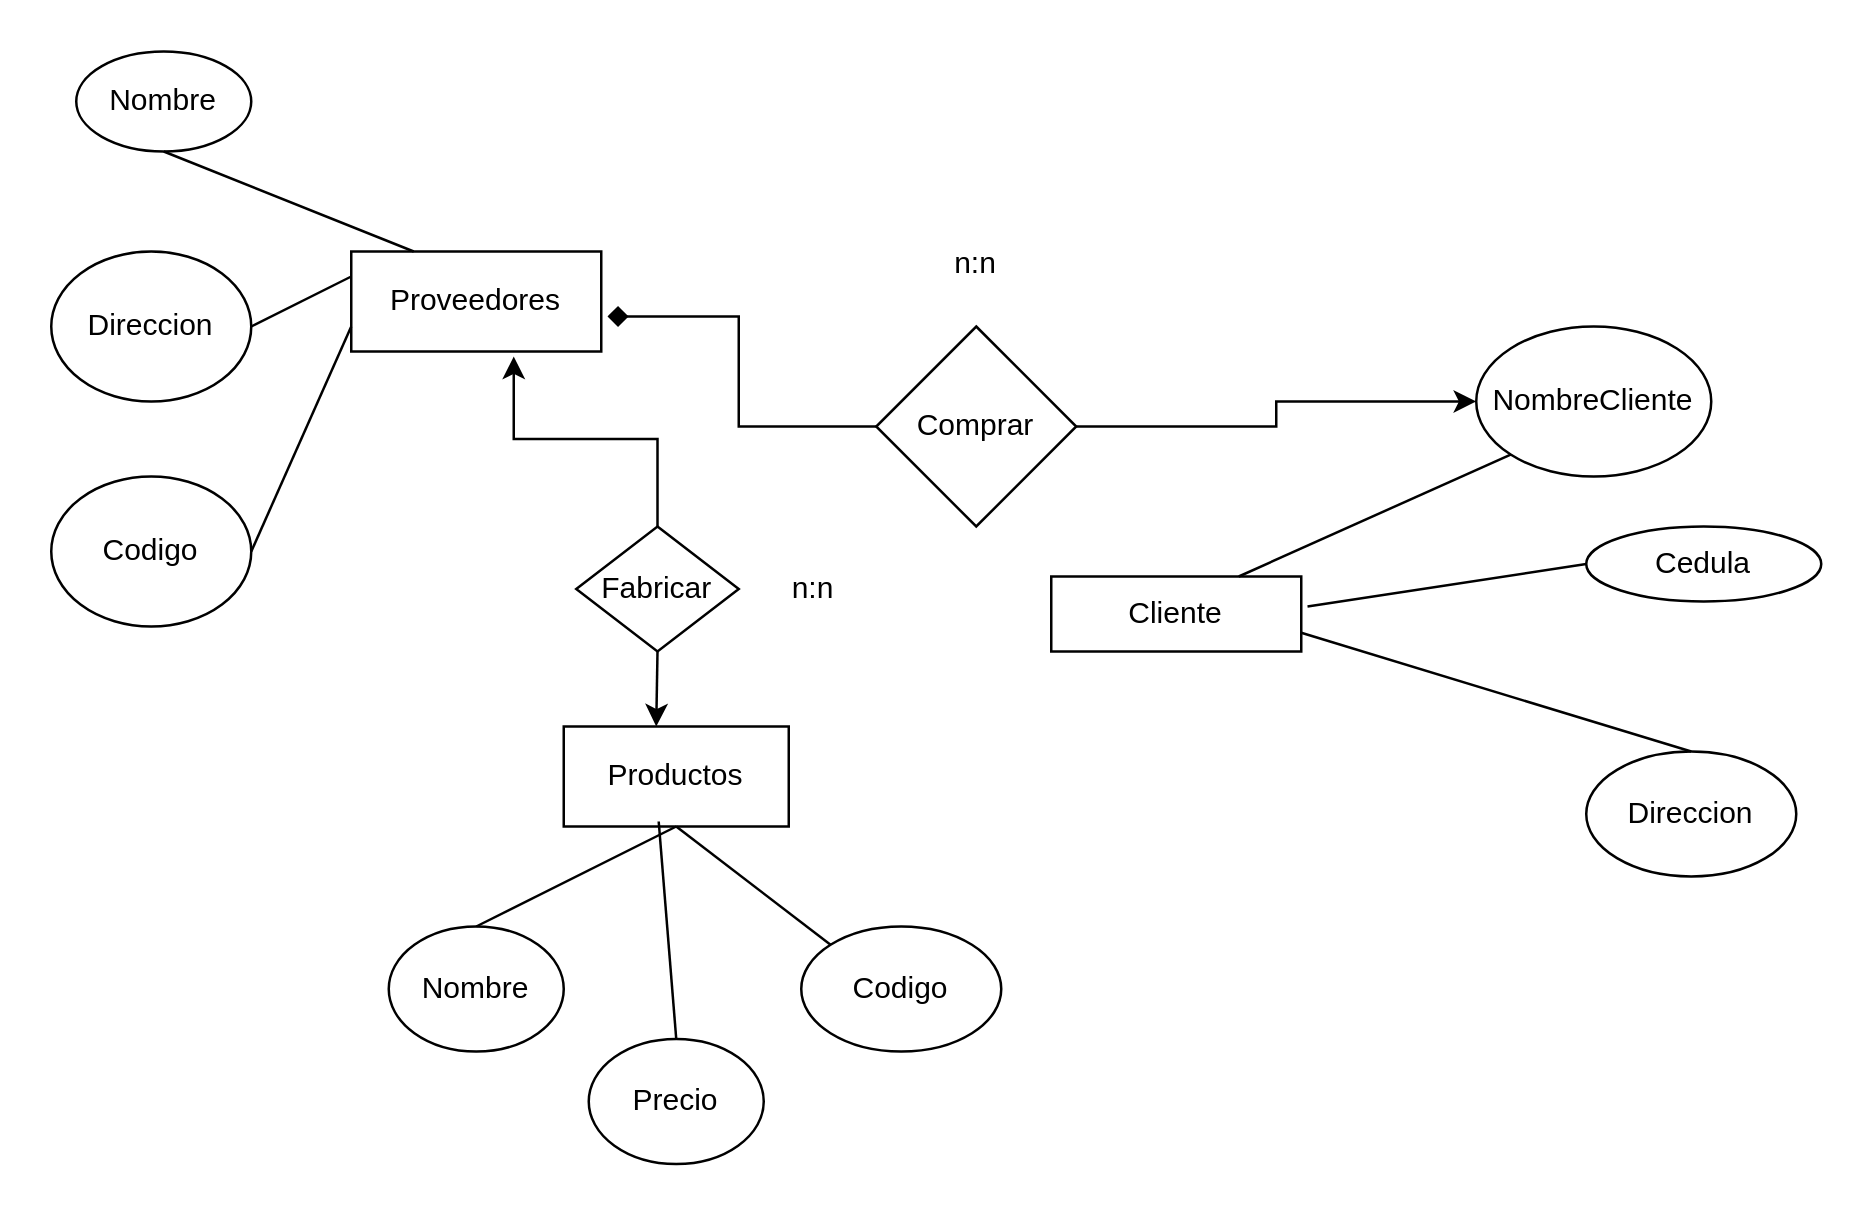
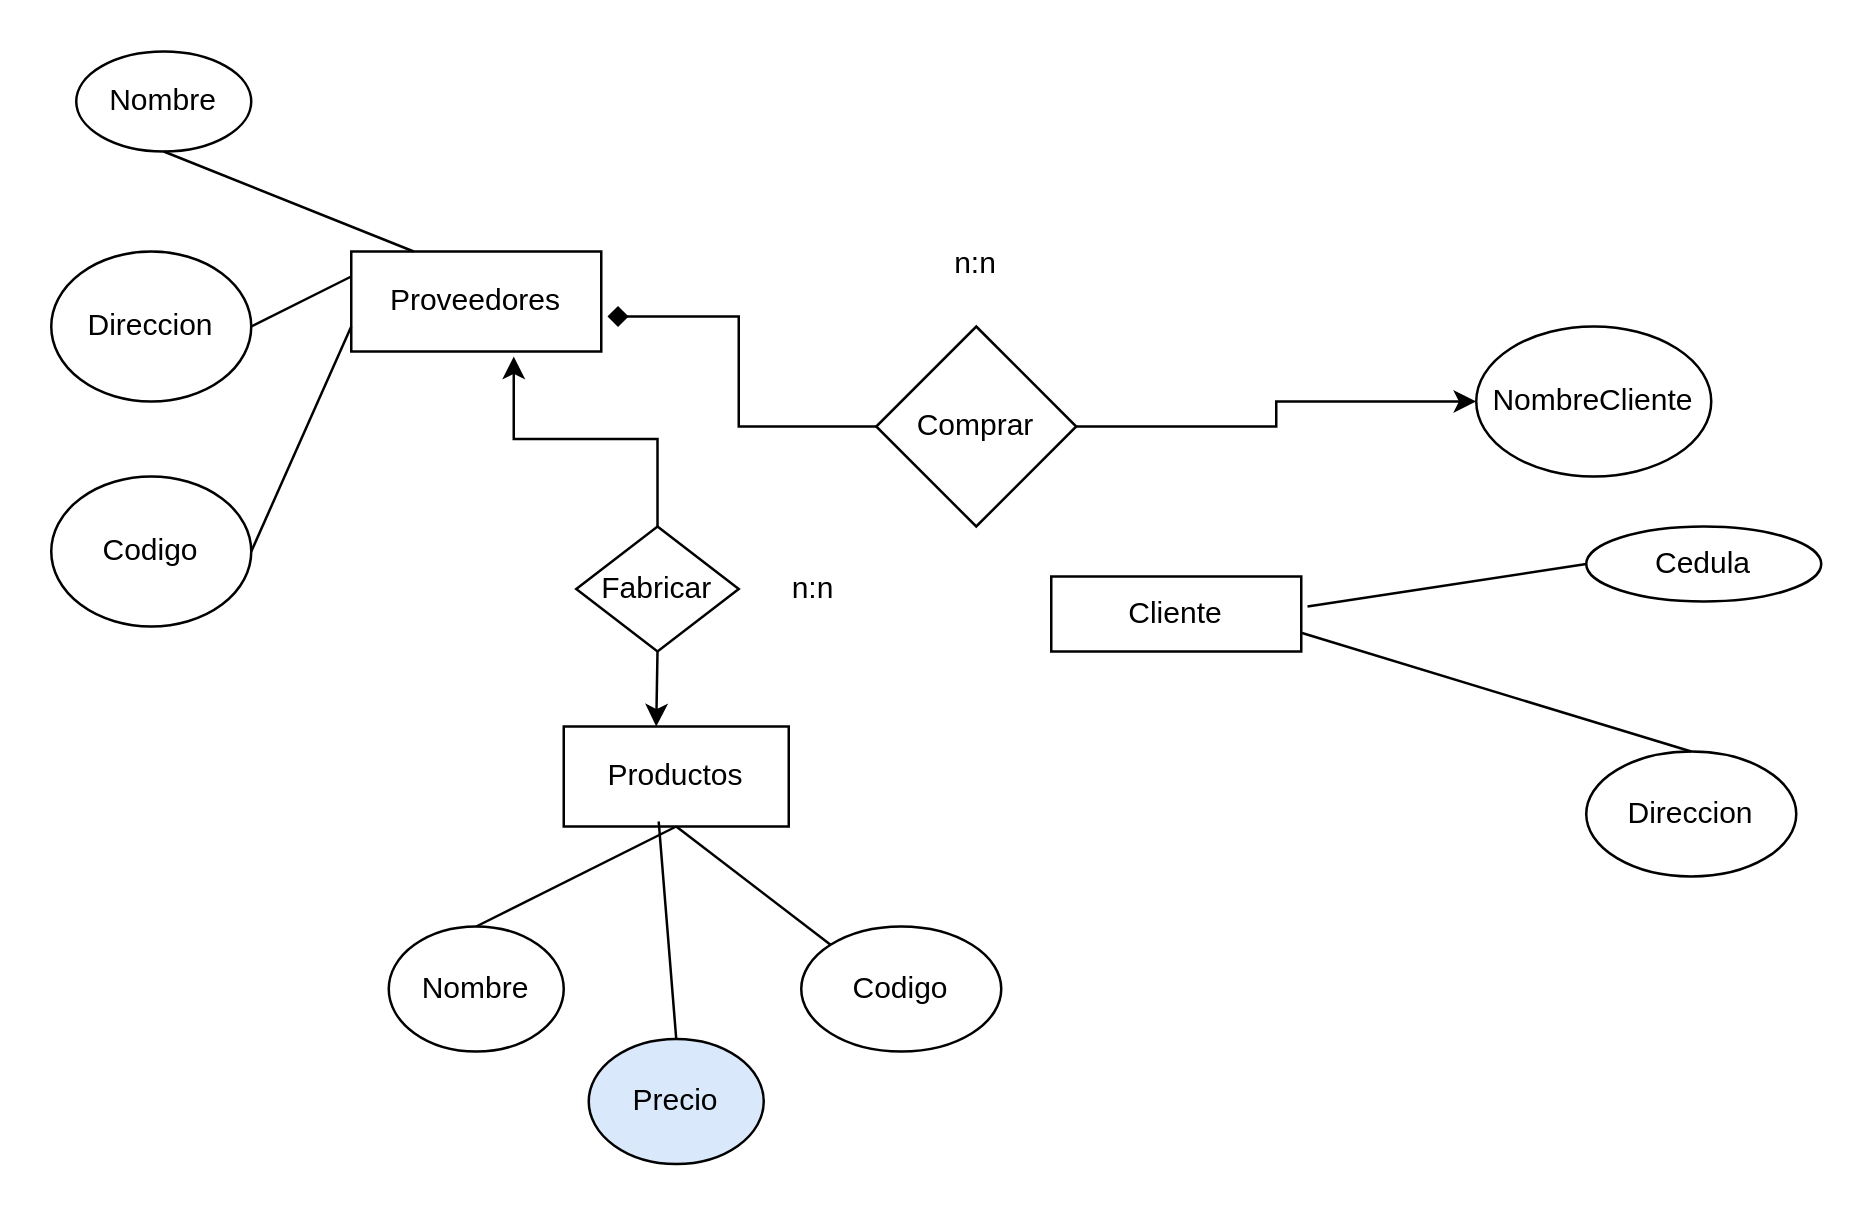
  <mxCell id="0" />
  <mxCell id="1" parent="0" />
  <mxCell id="2" value="Proveedores" style="rounded=0;whiteSpace=wrap;html=1;" vertex="1" parent="1"><mxGeometry x="140" y="100" width="100" height="40" as="geometry" /></mxCell>
  <mxCell id="3" value="Cliente" style="rounded=0;whiteSpace=wrap;html=1;" vertex="1" parent="1"><mxGeometry x="420" y="230" width="100" height="30" as="geometry" /></mxCell>
  <mxCell id="4" style="edgeStyle=orthogonalEdgeStyle;rounded=0;orthogonalLoop=1;jettySize=auto;html=1;exitX=1;exitY=0.5;exitDx=0;exitDy=0;" edge="1" parent="1" source="5" target="16"><mxGeometry relative="1" as="geometry" /></mxCell>
  <mxCell id="5" value="Comprar" style="rhombus;whiteSpace=wrap;html=1;" vertex="1" parent="1"><mxGeometry x="350" y="130" width="80" height="80" as="geometry" /></mxCell>
  <mxCell id="6" style="edgeStyle=orthogonalEdgeStyle;rounded=0;orthogonalLoop=1;jettySize=auto;html=1;exitX=0;exitY=0.5;exitDx=0;exitDy=0;entryX=1.025;entryY=0.65;entryDx=0;entryDy=0;entryPerimeter=0;endArrow=diamond;" edge="1" parent="1" source="5" target="2"><mxGeometry relative="1" as="geometry" /></mxCell>
  <mxCell id="7" value="Direccion" style="ellipse;whiteSpace=wrap;html=1;" vertex="1" parent="1"><mxGeometry x="20" y="100" width="80" height="60" as="geometry" /></mxCell>
  <mxCell id="8" value="Nombre" style="ellipse;whiteSpace=wrap;html=1;" vertex="1" parent="1"><mxGeometry x="30" y="20" width="70" height="40" as="geometry" /></mxCell>
  <mxCell id="9" value="Codigo" style="ellipse;whiteSpace=wrap;html=1;" vertex="1" parent="1"><mxGeometry x="20" y="190" width="80" height="60" as="geometry" /></mxCell>
  <mxCell id="10" value="" style="endArrow=none;html=1;rounded=0;exitX=1;exitY=0.5;exitDx=0;exitDy=0;entryX=0;entryY=0.75;entryDx=0;entryDy=0;" edge="1" parent="1" source="9" target="2"><mxGeometry width="50" height="50" relative="1" as="geometry"><mxPoint x="80" y="205" as="sourcePoint" /><mxPoint x="140" y="135" as="targetPoint" /></mxGeometry></mxCell>
  <mxCell id="11" value="" style="endArrow=none;html=1;rounded=0;exitX=0.25;exitY=0;exitDx=0;exitDy=0;entryX=0.5;entryY=1;entryDx=0;entryDy=0;" edge="1" parent="1" source="2" target="8"><mxGeometry width="50" height="50" relative="1" as="geometry"><mxPoint x="105" y="110" as="sourcePoint" /><mxPoint x="155" y="60" as="targetPoint" /></mxGeometry></mxCell>
  <mxCell id="12" value="" style="endArrow=none;html=1;rounded=0;entryX=0;entryY=0.25;entryDx=0;entryDy=0;exitX=1;exitY=0.5;exitDx=0;exitDy=0;" edge="1" parent="1" source="7" target="2"><mxGeometry width="50" height="50" relative="1" as="geometry"><mxPoint x="90" y="160" as="sourcePoint" /><mxPoint x="140" y="110" as="targetPoint" /></mxGeometry></mxCell>
  <mxCell id="13" value="Productos" style="rounded=0;whiteSpace=wrap;html=1;" vertex="1" parent="1"><mxGeometry x="225" y="290" width="90" height="40" as="geometry" /></mxCell>
- <mxCell id="14" value="Precio" style="ellipse;whiteSpace=wrap;html=1;" vertex="1" parent="1"><mxGeometry x="235" y="415" width="70" height="50" as="geometry" /></mxCell>
+ <mxCell id="14" value="Precio" style="ellipse;whiteSpace=wrap;html=1;fillColor=#dae8fc;" vertex="1" parent="1"><mxGeometry x="235" y="415" width="70" height="50" as="geometry" /></mxCell>
  <mxCell id="15" value="Nombre" style="ellipse;whiteSpace=wrap;html=1;" vertex="1" parent="1"><mxGeometry x="155" y="370" width="70" height="50" as="geometry" /></mxCell>
  <mxCell id="16" value="NombreCliente" style="ellipse;whiteSpace=wrap;html=1;" vertex="1" parent="1"><mxGeometry x="590" y="130" width="94" height="60" as="geometry" /></mxCell>
  <mxCell id="17" value="Cedula" style="ellipse;whiteSpace=wrap;html=1;" vertex="1" parent="1"><mxGeometry x="634" y="210" width="94" height="30" as="geometry" /></mxCell>
  <mxCell id="18" value="Direccion" style="ellipse;whiteSpace=wrap;html=1;" vertex="1" parent="1"><mxGeometry x="634" y="300" width="84" height="50" as="geometry" /></mxCell>
  <mxCell id="19" value="" style="endArrow=none;html=1;rounded=0;entryX=1;entryY=0.75;entryDx=0;entryDy=0;exitX=0.5;exitY=0;exitDx=0;exitDy=0;" edge="1" parent="1" source="18" target="3"><mxGeometry width="50" height="50" relative="1" as="geometry"><mxPoint x="495" y="340" as="sourcePoint" /><mxPoint x="545" y="290" as="targetPoint" /></mxGeometry></mxCell>
  <mxCell id="20" value="" style="endArrow=none;html=1;rounded=0;entryX=0;entryY=0.5;entryDx=0;entryDy=0;exitX=1.025;exitY=0.4;exitDx=0;exitDy=0;exitPerimeter=0;" edge="1" parent="1" source="3" target="17"><mxGeometry width="50" height="50" relative="1" as="geometry"><mxPoint x="500" y="220" as="sourcePoint" /><mxPoint x="550" y="170" as="targetPoint" /></mxGeometry></mxCell>
- <mxCell id="21" value="" style="endArrow=none;html=1;rounded=0;entryX=0;entryY=1;entryDx=0;entryDy=0;exitX=0.75;exitY=0;exitDx=0;exitDy=0;" edge="1" parent="1" source="3" target="16"><mxGeometry width="50" height="50" relative="1" as="geometry"><mxPoint x="495" y="160" as="sourcePoint" /><mxPoint x="545" y="110" as="targetPoint" /></mxGeometry></mxCell>
  <mxCell id="22" value="Codigo" style="ellipse;whiteSpace=wrap;html=1;" vertex="1" parent="1"><mxGeometry x="320" y="370" width="80" height="50" as="geometry" /></mxCell>
  <mxCell id="23" value="" style="endArrow=none;html=1;rounded=0;entryX=0.5;entryY=1;entryDx=0;entryDy=0;exitX=0;exitY=0;exitDx=0;exitDy=0;" edge="1" parent="1" source="22" target="13"><mxGeometry width="50" height="50" relative="1" as="geometry"><mxPoint x="320" y="365" as="sourcePoint" /><mxPoint x="270" y="330" as="targetPoint" /></mxGeometry></mxCell>
  <mxCell id="24" value="" style="endArrow=none;html=1;rounded=0;entryX=0.422;entryY=0.95;entryDx=0;entryDy=0;entryPerimeter=0;exitX=0.5;exitY=0;exitDx=0;exitDy=0;" edge="1" parent="1" source="14" target="13"><mxGeometry width="50" height="50" relative="1" as="geometry"><mxPoint x="210" y="380" as="sourcePoint" /><mxPoint x="260" y="330" as="targetPoint" /></mxGeometry></mxCell>
  <mxCell id="25" value="" style="endArrow=none;html=1;rounded=0;entryX=0.5;entryY=1;entryDx=0;entryDy=0;exitX=0.5;exitY=0;exitDx=0;exitDy=0;" edge="1" parent="1" source="15" target="13"><mxGeometry width="50" height="50" relative="1" as="geometry"><mxPoint x="210" y="395" as="sourcePoint" /><mxPoint x="260" y="345" as="targetPoint" /></mxGeometry></mxCell>
  <mxCell id="26" value="Fabricar" style="rhombus;whiteSpace=wrap;html=1;" vertex="1" parent="1"><mxGeometry x="230" y="210" width="65" height="50" as="geometry" /></mxCell>
  <mxCell id="27" style="edgeStyle=orthogonalEdgeStyle;rounded=0;orthogonalLoop=1;jettySize=auto;html=1;exitX=0.5;exitY=0;exitDx=0;exitDy=0;entryX=0.65;entryY=1.05;entryDx=0;entryDy=0;entryPerimeter=0;" edge="1" parent="1" source="26" target="2"><mxGeometry relative="1" as="geometry" /></mxCell>
  <mxCell id="28" style="edgeStyle=orthogonalEdgeStyle;rounded=0;orthogonalLoop=1;jettySize=auto;html=1;exitX=0.5;exitY=1;exitDx=0;exitDy=0;entryX=0.411;entryY=0;entryDx=0;entryDy=0;entryPerimeter=0;" edge="1" parent="1" source="26" target="13"><mxGeometry relative="1" as="geometry" /></mxCell>
  <mxCell id="29" value="n:n" style="text;html=1;align=center;verticalAlign=middle;whiteSpace=wrap;rounded=0;" vertex="1" parent="1"><mxGeometry x="360" y="90" width="60" height="30" as="geometry" /></mxCell>
  <mxCell id="30" value="n:n" style="text;html=1;align=center;verticalAlign=middle;whiteSpace=wrap;rounded=0;" vertex="1" parent="1"><mxGeometry x="295" y="220" width="60" height="30" as="geometry" /></mxCell>
